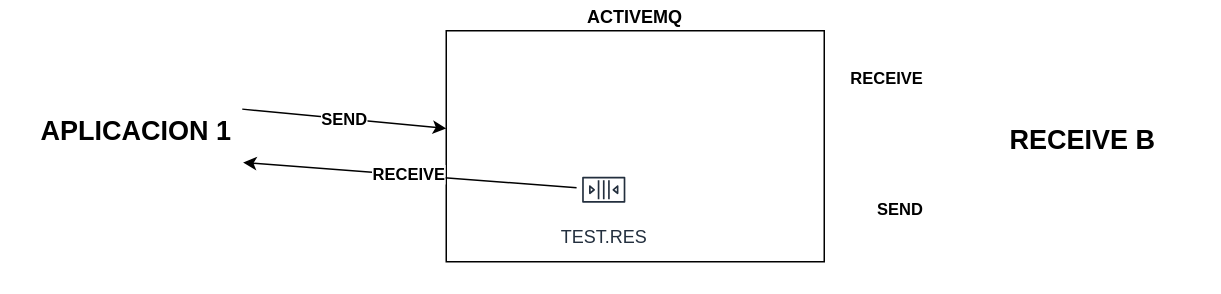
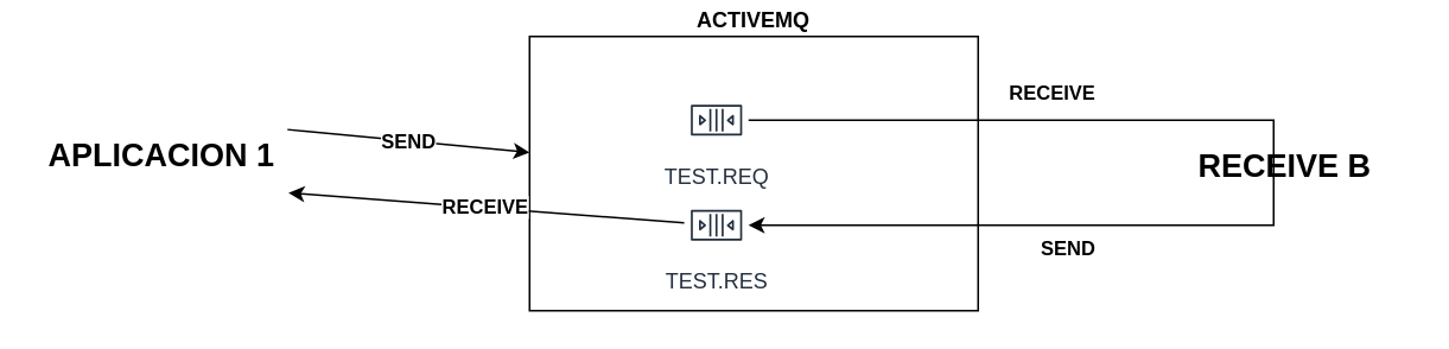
  <mxCell id="0" />
  <mxCell id="1" parent="0" />
  <mxCell id="2" value="ACTIVEMQ&lt;br&gt;&lt;br&gt;&lt;br&gt;&lt;br&gt;&lt;br&gt;&lt;br&gt;&lt;br&gt;&lt;br&gt;&lt;br&gt;&lt;br&gt;&lt;br&gt;&lt;br&gt;&lt;br&gt;" style="rounded=0;whiteSpace=wrap;html=1;strokeColor=default;fillColor=default;fontStyle=1" vertex="1" parent="1"><mxGeometry x="297" y="20" width="252" height="154" as="geometry" /></mxCell>
  <mxCell id="3" value="SEND" style="rounded=0;orthogonalLoop=1;jettySize=auto;html=1;exitX=1;exitY=0.25;exitDx=0;exitDy=0;fontStyle=1;" edge="1" parent="1" source="4" target="2"><mxGeometry relative="1" as="geometry" /></mxCell>
  <mxCell id="4" value="APLICACION 1" style="text;html=1;strokeColor=none;fillColor=none;align=center;verticalAlign=middle;whiteSpace=wrap;rounded=0;fontSize=18;fontStyle=1" vertex="1" parent="1"><mxGeometry x="20" y="57.5" width="141" height="59" as="geometry" /></mxCell>
  <mxCell id="5" value="RECEIVE" style="rounded=0;orthogonalLoop=1;jettySize=auto;html=1;entryX=1.004;entryY=0.853;entryDx=0;entryDy=0;entryPerimeter=0;fontStyle=1" edge="1" parent="1" source="7" target="4"><mxGeometry relative="1" as="geometry" /></mxCell>
+ <mxCell id="6" value="TEST.REQ" style="sketch=0;outlineConnect=0;fontColor=#232F3E;gradientColor=none;strokeColor=#232F3E;fillColor=#ffffff;dashed=0;verticalLabelPosition=bottom;verticalAlign=top;align=center;html=1;fontSize=12;fontStyle=0;aspect=fixed;shape=mxgraph.aws4.resourceIcon;resIcon=mxgraph.aws4.queue;" vertex="1" parent="1"><mxGeometry x="384" y="49" width="36" height="36" as="geometry" /></mxCell>
  <mxCell id="7" value="TEST.RES" style="sketch=0;outlineConnect=0;fontColor=#232F3E;gradientColor=none;strokeColor=#232F3E;fillColor=#ffffff;dashed=0;verticalLabelPosition=bottom;verticalAlign=top;align=center;html=1;fontSize=12;fontStyle=0;aspect=fixed;shape=mxgraph.aws4.resourceIcon;resIcon=mxgraph.aws4.queue;" vertex="1" parent="1"><mxGeometry x="384" y="108" width="36" height="36" as="geometry" /></mxCell>
  <mxCell id="8" value="RECEIVE B" style="text;html=1;strokeColor=none;fillColor=none;align=center;verticalAlign=middle;whiteSpace=wrap;rounded=0;fontSize=18;fontStyle=1" vertex="1" parent="1"><mxGeometry x="651" y="75" width="141" height="35" as="geometry" /></mxCell>
+ <mxCell id="9" value="" style="rounded=0;orthogonalLoop=1;jettySize=auto;html=1;edgeStyle=orthogonalEdgeStyle;" edge="1" parent="1" source="6" target="7"><mxGeometry relative="1" as="geometry"><mxPoint x="551" y="221" as="sourcePoint" /><mxPoint x="456" y="94" as="targetPoint" /><Array as="points"><mxPoint x="715" y="67" /><mxPoint x="715" y="126" /></Array></mxGeometry></mxCell>
  <mxCell id="10" value="RECEIVE" style="text;html=1;strokeColor=none;fillColor=none;align=center;verticalAlign=middle;whiteSpace=wrap;rounded=0;fontSize=11;fontStyle=1" vertex="1" parent="1"><mxGeometry x="571" y="42" width="40" height="20" as="geometry" /></mxCell>
  <mxCell id="11" value="SEND" style="text;html=1;strokeColor=none;fillColor=none;align=center;verticalAlign=middle;whiteSpace=wrap;rounded=0;fontSize=11;fontStyle=1" vertex="1" parent="1"><mxGeometry x="580" y="129" width="40" height="20" as="geometry" /></mxCell>
